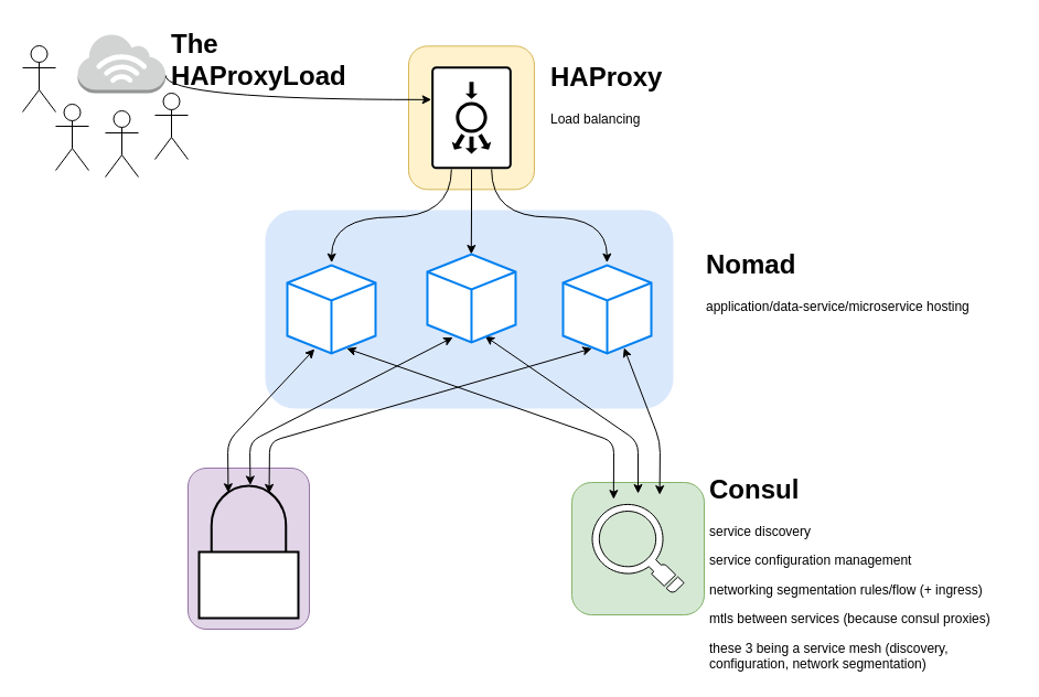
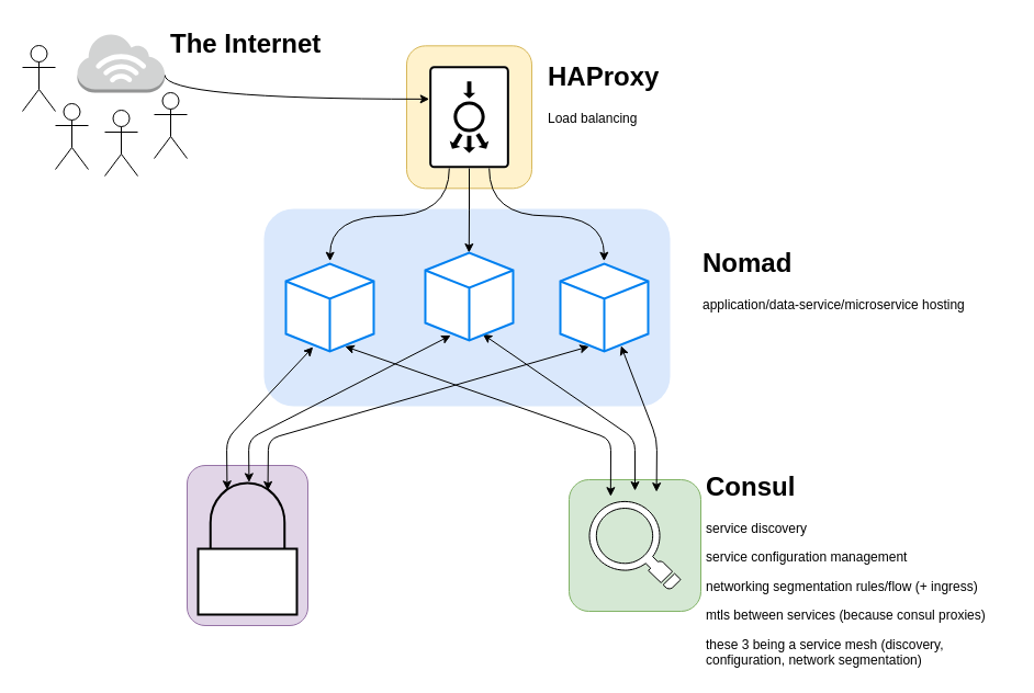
  <mxCell id="0" />
  <mxCell id="1" parent="0" />
  <mxCell id="2" value="" style="rounded=1;whiteSpace=wrap;html=1;strokeColor=none;fillColor=#dae8fc;" vertex="1" parent="1"><mxGeometry x="240" y="190" width="370" height="180" as="geometry" /></mxCell>
  <mxCell id="3" value="" style="rounded=1;whiteSpace=wrap;html=1;strokeColor=#d6b656;fillColor=#fff2cc;" vertex="1" parent="1"><mxGeometry x="370" y="41.33" width="113.98" height="130" as="geometry" /></mxCell>
  <mxCell id="4" value="" style="rounded=1;whiteSpace=wrap;html=1;strokeColor=#9673a6;fillColor=#e1d5e7;" vertex="1" parent="1"><mxGeometry x="170" y="424" width="110" height="146" as="geometry" /></mxCell>
  <mxCell id="5" value="" style="rounded=1;whiteSpace=wrap;html=1;strokeColor=#82b366;fillColor=#d5e8d4;" vertex="1" parent="1"><mxGeometry x="518.01" y="437" width="120" height="120" as="geometry" /></mxCell>
  <mxCell id="6" style="edgeStyle=orthogonalEdgeStyle;rounded=0;orthogonalLoop=1;jettySize=auto;html=1;exitX=1;exitY=0.5;exitDx=0;exitDy=0;exitPerimeter=0;" edge="1" parent="1" source="9"><mxGeometry relative="1" as="geometry"><mxPoint x="426.78" y="230" as="targetPoint" /></mxGeometry></mxCell>
  <mxCell id="7" style="edgeStyle=orthogonalEdgeStyle;curved=1;orthogonalLoop=1;jettySize=auto;html=1;exitX=1;exitY=0.75;exitDx=0;exitDy=0;exitPerimeter=0;entryX=0.502;entryY=-0.029;entryDx=0;entryDy=0;entryPerimeter=0;" edge="1" parent="1" source="9" target="24"><mxGeometry relative="1" as="geometry"><mxPoint x="296.78" y="240" as="targetPoint" /></mxGeometry></mxCell>
  <mxCell id="8" style="edgeStyle=orthogonalEdgeStyle;curved=1;orthogonalLoop=1;jettySize=auto;html=1;exitX=1;exitY=0.25;exitDx=0;exitDy=0;exitPerimeter=0;entryX=0.498;entryY=-0.029;entryDx=0;entryDy=0;entryPerimeter=0;" edge="1" parent="1" source="9" target="26"><mxGeometry relative="1" as="geometry"><mxPoint x="546.78" y="240" as="targetPoint" /></mxGeometry></mxCell>
  <mxCell id="9" value="" style="points=[[0.015,0.015,0],[0.985,0.015,0],[0.985,0.985,0],[0.015,0.985,0],[0.25,0,0],[0.5,0,0],[0.75,0,0],[1,0.25,0],[1,0.5,0],[1,0.75,0],[0.75,1,0],[0.5,1,0],[0.25,1,0],[0,0.75,0],[0,0.5,0],[0,0.25,0]];verticalLabelPosition=bottom;html=1;verticalAlign=top;aspect=fixed;align=center;pointerEvents=1;shape=mxgraph.cisco19.rect;prIcon=load_balancer;rotation=90;" vertex="1" parent="1"><mxGeometry x="380.48" y="70" width="93.02" height="72.67" as="geometry" /></mxCell>
  <mxCell id="10" value="" style="group;" vertex="1" connectable="0" parent="1"><mxGeometry x="180" y="440" width="90" height="120" as="geometry" /></mxCell>
  <mxCell id="11" value="" style="html=1;verticalLabelPosition=bottom;align=center;labelBackgroundColor=#ffffff;verticalAlign=top;strokeWidth=2;shadow=0;dashed=0;shape=mxgraph.ios7.icons.locked;" vertex="1" parent="10"><mxGeometry width="90" height="120" as="geometry" /></mxCell>
  <mxCell id="12" style="edgeStyle=orthogonalEdgeStyle;curved=1;orthogonalLoop=1;jettySize=auto;html=1;exitX=1;exitY=0.7;exitDx=0;exitDy=0;exitPerimeter=0;entryX=0.323;entryY=1;entryDx=0;entryDy=0;entryPerimeter=0;" edge="1" parent="1" source="13" target="9"><mxGeometry relative="1" as="geometry"><mxPoint x="390" as="targetPoint" y="10" /><Array as="points"><mxPoint x="150" y="90" /></Array></mxGeometry></mxCell>
  <mxCell id="13" value="" style="outlineConnect=0;dashed=0;verticalLabelPosition=bottom;verticalAlign=top;align=center;html=1;shape=mxgraph.aws3.internet_3;fillColor=#D2D3D3;gradientColor=none;" vertex="1" parent="1"><mxGeometry x="70" y="30" width="79.5" height="54" as="geometry" /></mxCell>
  <mxCell id="14" value="&lt;h1&gt;HAProxy&lt;/h1&gt;&lt;p&gt;Load balancing&lt;/p&gt;" style="text;html=1;strokeColor=none;fillColor=none;spacing=5;spacingTop=-20;whiteSpace=wrap;overflow=hidden;rounded=0;" vertex="1" parent="1"><mxGeometry x="493.98" y="50" width="172.47" height="73.66" as="geometry" /></mxCell>
  <mxCell id="15" value="&lt;h1&gt;Nomad&lt;/h1&gt;&lt;p&gt;application/data-service/microservice hosting&lt;/p&gt;" style="text;html=1;strokeColor=none;fillColor=none;spacing=5;spacingTop=-20;whiteSpace=wrap;overflow=hidden;rounded=0;" vertex="1" parent="1"><mxGeometry x="635" y="220" width="249.53" height="80" as="geometry" /></mxCell>
  <mxCell id="16" value="&lt;p style=&quot;line-height: 100%&quot;&gt;&lt;/p&gt;&lt;h1&gt;Consul&lt;/h1&gt;&lt;p&gt;service discovery&lt;/p&gt;&lt;p&gt;service configuration management&lt;/p&gt;&lt;p&gt;networking segmentation rules/flow (+ ingress)&lt;/p&gt;&lt;p&gt;mtls between services (because consul proxies)&lt;/p&gt;&lt;p&gt;these 3 being a service mesh (discovery, configuration, network segmentation)&lt;/p&gt;&lt;p&gt;&lt;/p&gt;" style="text;html=1;strokeColor=none;fillColor=none;spacing=5;spacingTop=-20;whiteSpace=wrap;overflow=hidden;rounded=0;" vertex="1" parent="1"><mxGeometry x="638.01" y="424" width="281.99" height="186" as="geometry" /></mxCell>
  <mxCell id="17" value="" style="endArrow=classic;startArrow=classic;html=1;exitX=0.309;exitY=0.95;exitDx=0;exitDy=0;entryX=0.294;entryY=0.052;entryDx=0;entryDy=0;entryPerimeter=0;exitPerimeter=0;" edge="1" parent="1" source="24" target="11"><mxGeometry width="50" height="50" relative="1" as="geometry"><mxPoint x="274.123" y="334.799" as="sourcePoint" /><mxPoint x="550" y="250" as="targetPoint" /><Array as="points"><mxPoint x="206" y="400" /></Array></mxGeometry></mxCell>
  <mxCell id="18" value="" style="endArrow=classic;startArrow=classic;html=1;exitX=0.289;exitY=0.943;exitDx=0;exitDy=0;entryX=0.516;entryY=-0.005;entryDx=0;entryDy=0;entryPerimeter=0;exitPerimeter=0;" edge="1" parent="1" source="25" target="11"><mxGeometry width="50" height="50" relative="1" as="geometry"><mxPoint x="404.123" y="324.799" as="sourcePoint" /><mxPoint x="237" y="440" as="targetPoint" /><Array as="points"><mxPoint x="226" y="400" /></Array></mxGeometry></mxCell>
  <mxCell id="19" value="" style="endArrow=classic;startArrow=classic;html=1;exitX=0.673;exitY=0.943;exitDx=0;exitDy=0;entryX=0.25;entryY=0;entryDx=0;entryDy=0;exitPerimeter=0;" edge="1" parent="1" source="24"><mxGeometry width="50" height="50" relative="1" as="geometry"><mxPoint x="319.437" y="334.799" as="sourcePoint" /><mxPoint x="555.856" y="452.176" as="targetPoint" /><Array as="points"><mxPoint x="556" y="400" /></Array></mxGeometry></mxCell>
  <mxCell id="20" value="" style="endArrow=classic;startArrow=classic;html=1;exitX=0.654;exitY=0.929;exitDx=0;exitDy=0;entryX=0.5;entryY=0;entryDx=0;entryDy=0;exitPerimeter=0;" edge="1" parent="1" source="25"><mxGeometry width="50" height="50" relative="1" as="geometry"><mxPoint x="449.437" y="324.799" as="sourcePoint" /><mxPoint x="578.01" y="447" as="targetPoint" /><Array as="points"><mxPoint x="578" y="400" /></Array></mxGeometry></mxCell>
  <mxCell id="21" value="" style="endArrow=classic;startArrow=classic;html=1;exitX=0.327;exitY=0.943;exitDx=0;exitDy=0;entryX=0.706;entryY=0.057;entryDx=0;entryDy=0;entryPerimeter=0;exitPerimeter=0;" edge="1" parent="1" source="26" target="11"><mxGeometry width="50" height="50" relative="1" as="geometry"><mxPoint x="524.123" y="334.799" as="sourcePoint" /><mxPoint x="266.98" y="480" as="targetPoint" /><Array as="points"><mxPoint x="244" y="400" /></Array></mxGeometry></mxCell>
  <mxCell id="22" value="" style="endArrow=classic;startArrow=classic;html=1;exitX=0.691;exitY=0.936;exitDx=0;exitDy=0;entryX=0.696;entryY=0.011;entryDx=0;entryDy=0;entryPerimeter=0;exitPerimeter=0;" edge="1" parent="1" source="26"><mxGeometry width="50" height="50" relative="1" as="geometry"><mxPoint x="569.437" y="334.799" as="sourcePoint" /><mxPoint x="597.61" y="448.1" as="targetPoint" /><Array as="points"><mxPoint x="598" y="400" /></Array></mxGeometry></mxCell>
  <mxCell id="23" value="" style="shadow=0;dashed=0;html=1;labelPosition=center;verticalLabelPosition=bottom;verticalAlign=top;align=center;outlineConnect=0;shape=mxgraph.veeam.magnifying_glass;pointerEvents=1;" vertex="1" parent="1"><mxGeometry x="536.51" y="456.9" width="83" height="80.2" as="geometry" /></mxCell>
  <mxCell id="24" value="" style="html=1;verticalLabelPosition=bottom;align=center;labelBackgroundColor=#ffffff;verticalAlign=top;strokeWidth=2;strokeColor=#0080F0;shadow=0;dashed=0;shape=mxgraph.ios7.icons.cube;" vertex="1" parent="1"><mxGeometry x="260" y="240" width="80" height="80" as="geometry" /></mxCell>
  <mxCell id="25" value="" style="html=1;verticalLabelPosition=bottom;align=center;labelBackgroundColor=#ffffff;verticalAlign=top;strokeWidth=2;strokeColor=#0080F0;shadow=0;dashed=0;shape=mxgraph.ios7.icons.cube;" vertex="1" parent="1"><mxGeometry x="386.99" y="230" width="80" height="80" as="geometry" /></mxCell>
  <mxCell id="26" value="" style="html=1;verticalLabelPosition=bottom;align=center;labelBackgroundColor=#ffffff;verticalAlign=top;strokeWidth=2;strokeColor=#0080F0;shadow=0;dashed=0;shape=mxgraph.ios7.icons.cube;" vertex="1" parent="1"><mxGeometry x="510" y="240" width="80" height="80" as="geometry" /></mxCell>
- <mxCell id="27" value="&lt;h1&gt;The HAProxyLoad&lt;/h1&gt;&lt;p&gt;&lt;br&gt;&lt;/p&gt;" style="text;html=1;strokeColor=none;fillColor=none;spacing=5;spacingTop=-20;whiteSpace=wrap;overflow=hidden;rounded=0;" vertex="1" parent="1"><mxGeometry x="150" y="20.17" width="172.47" height="73.66" as="geometry" /></mxCell>
+ <mxCell id="27" value="&lt;h1&gt;The Internet&lt;/h1&gt;&lt;p&gt;&lt;br&gt;&lt;/p&gt;" style="text;html=1;strokeColor=none;fillColor=none;spacing=5;spacingTop=-20;whiteSpace=wrap;overflow=hidden;rounded=0;" vertex="1" parent="1"><mxGeometry x="150" y="20.17" width="172.47" height="73.66" as="geometry" /></mxCell>
  <mxCell id="28" value="" style="shape=umlActor;verticalLabelPosition=bottom;labelBackgroundColor=#ffffff;verticalAlign=top;html=1;outlineConnect=0;" vertex="1" parent="1"><mxGeometry x="50" y="94" width="30" height="60" as="geometry" /></mxCell>
  <mxCell id="29" value="" style="shape=umlActor;verticalLabelPosition=bottom;labelBackgroundColor=#ffffff;verticalAlign=top;html=1;outlineConnect=0;" vertex="1" parent="1"><mxGeometry x="95" y="100" width="30" height="60" as="geometry" /></mxCell>
  <mxCell id="30" value="" style="shape=umlActor;verticalLabelPosition=bottom;labelBackgroundColor=#ffffff;verticalAlign=top;html=1;outlineConnect=0;" vertex="1" parent="1"><mxGeometry x="20" y="41" width="30" height="60" as="geometry" /></mxCell>
  <mxCell id="31" value="" style="shape=umlActor;verticalLabelPosition=bottom;labelBackgroundColor=#ffffff;verticalAlign=top;html=1;outlineConnect=0;" vertex="1" parent="1"><mxGeometry x="140" y="84" width="30" height="60" as="geometry" /></mxCell>
